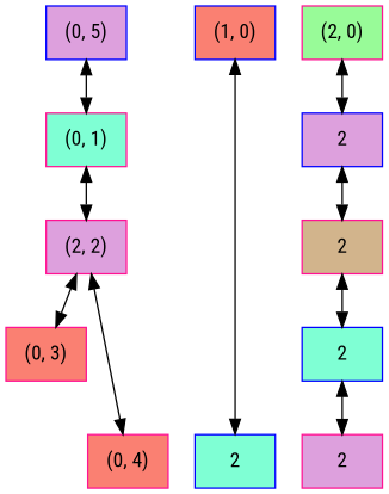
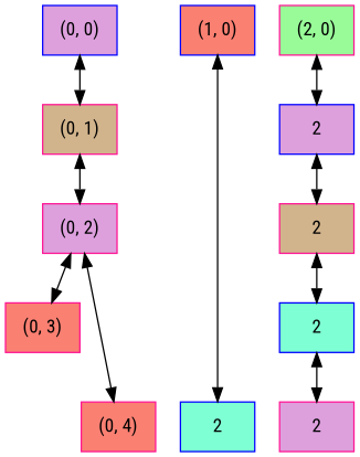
  digraph {
    fontname="Roboto Condensed"
    node [color=deeppink fillcolor=plum fontname="Roboto Condensed" shape=box style=filled]
    edge [dir=both fontname="Roboto Condensed"]
-   n1 [color=blue label="(0, 5)"]
+   n1 [color=blue label="(0, 0)"]
    n2 [color=blue fillcolor=salmon label="(1, 0)"]
    n3 [fillcolor=palegreen label="(2, 0)"]
-   n4 [fillcolor=aquamarine label="(0, 1)"]
+   n4 [fillcolor=tan label="(0, 1)"]
    n5 [color=blue label=2]
-   n6 [label="(2, 2)"]
+   n6 [label="(0, 2)"]
    n7 [fillcolor=tan label=2]
    n8 [fillcolor=salmon label="(0, 3)"]
    n9 [color=blue fillcolor=aquamarine label=2]
    n10 [fillcolor=salmon label="(0, 4)"]
    n11 [color=blue fillcolor=aquamarine label=2]
    n12 [label=2]
    subgraph sub_1 {
      rank=same
      n1
      n2
      n3
    }
    subgraph sub_2 {
      rank=same
      n4
      n5
    }
    subgraph sub_3 {
      rank=same
      n6
      n7
    }
    subgraph sub_4 {
      rank=same
      n8
      n9
    }
    subgraph sub_5 {
      rank=same
      n10
      n11
      n12
    }
    n1 -> n4
    n2 -> n11
    n3 -> n5
    n4 -> n6
    n5 -> n7
    n6 -> n8
    n6 -> n10
    n7 -> n9
    n9 -> n12
  }
